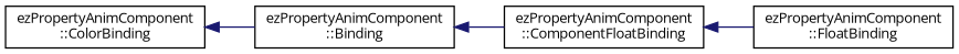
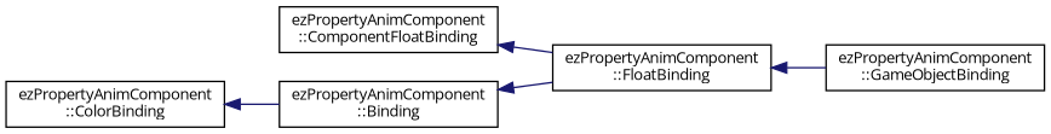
  digraph {
    fontname="Open Sans"
    rankdir=LR
    node [color=black fillcolor=white fontname="Open Sans" fontsize=10 shape=record style=filled]
    edge [color=midnightblue dir=back fontname="Open Sans" fontsize=10 labelfontname=Helvetica labelfontsize=10 style=solid]
    n1 [height=0.2 label="ezPropertyAnimComponent\l::Binding" width=0.4]
    n2 [height=0.2 label="ezPropertyAnimComponent\l::FloatBinding" width=0.4]
    n3 [height=0.2 label="ezPropertyAnimComponent\l::ColorBinding" width=0.4]
+   n4 [height=0.2 label="ezPropertyAnimComponent\l::GameObjectBinding" width=0.4]
    n5 [height=0.2 label="ezPropertyAnimComponent\l::ComponentFloatBinding" width=0.4]
-   n1 -> n5
+   n1 -> n2
+   n2 -> n4
    n3 -> n1
    n5 -> n2
  }
